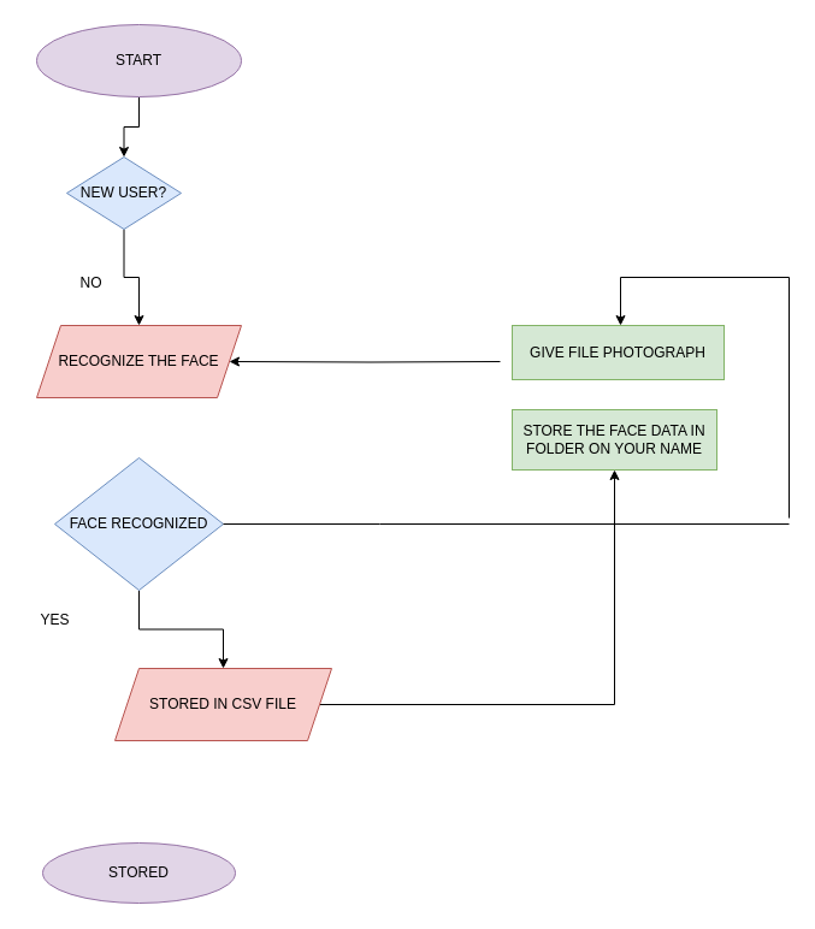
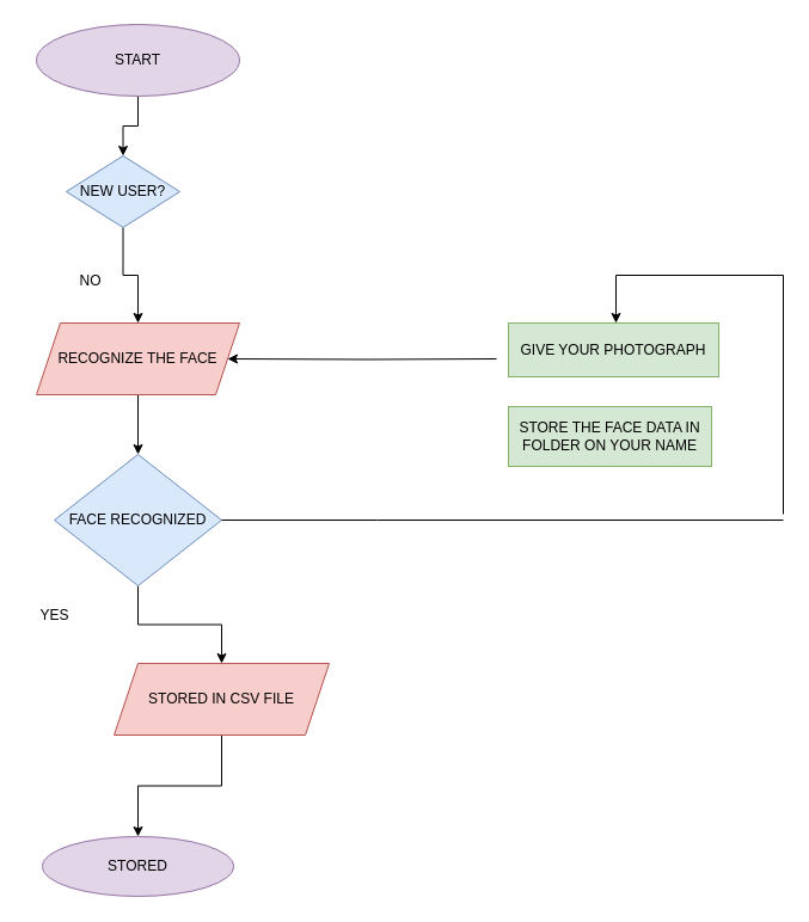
  <mxCell id="0" />
  <mxCell id="1" parent="0" />
  <mxCell id="2" value="" style="edgeStyle=orthogonalEdgeStyle;rounded=0;orthogonalLoop=1;jettySize=auto;html=1;" edge="1" parent="1" source="3" target="5"><mxGeometry relative="1" as="geometry" /></mxCell>
  <mxCell id="3" value="START" style="ellipse;whiteSpace=wrap;html=1;fillColor=#e1d5e7;strokeColor=#9673a6;" vertex="1" parent="1"><mxGeometry x="30" y="20" width="170" height="60" as="geometry" /></mxCell>
  <mxCell id="4" value="" style="edgeStyle=orthogonalEdgeStyle;rounded=0;orthogonalLoop=1;jettySize=auto;html=1;" edge="1" parent="1" source="5" target="7"><mxGeometry relative="1" as="geometry" /></mxCell>
  <mxCell id="5" value="NEW USER?" style="rhombus;whiteSpace=wrap;html=1;fillColor=#dae8fc;strokeColor=#6c8ebf;" vertex="1" parent="1"><mxGeometry x="55" y="130" width="95" height="60" as="geometry" /></mxCell>
+ <mxCell id="6" value="" style="edgeStyle=orthogonalEdgeStyle;rounded=0;orthogonalLoop=1;jettySize=auto;html=1;" edge="1" parent="1" source="7" target="9"><mxGeometry relative="1" as="geometry" /></mxCell>
  <mxCell id="7" value="RECOGNIZE THE FACE" style="shape=parallelogram;perimeter=parallelogramPerimeter;whiteSpace=wrap;html=1;fixedSize=1;fillColor=#f8cecc;strokeColor=#b85450;" vertex="1" parent="1"><mxGeometry x="30" y="270" width="170" height="60" as="geometry" /></mxCell>
  <mxCell id="8" value="" style="edgeStyle=orthogonalEdgeStyle;rounded=0;orthogonalLoop=1;jettySize=auto;html=1;" edge="1" parent="1" source="9" target="11"><mxGeometry relative="1" as="geometry" /></mxCell>
  <mxCell id="9" value="FACE RECOGNIZED" style="rhombus;whiteSpace=wrap;html=1;fillColor=#dae8fc;strokeColor=#6c8ebf;" vertex="1" parent="1"><mxGeometry x="45" y="380" width="140" height="110" as="geometry" /></mxCell>
- <mxCell id="10" value="" style="edgeStyle=orthogonalEdgeStyle;rounded=0;orthogonalLoop=1;jettySize=auto;html=1;" edge="1" parent="1" source="11" target="15"><mxGeometry relative="1" as="geometry" /></mxCell>
+ <mxCell id="10" value="" style="edgeStyle=orthogonalEdgeStyle;rounded=0;orthogonalLoop=1;jettySize=auto;html=1;" edge="1" parent="1" source="11" target="12"><mxGeometry relative="1" as="geometry" /></mxCell>
  <mxCell id="11" value="STORED IN CSV FILE" style="shape=parallelogram;perimeter=parallelogramPerimeter;whiteSpace=wrap;html=1;fixedSize=1;fillColor=#f8cecc;strokeColor=#b85450;" vertex="1" parent="1"><mxGeometry x="95" y="555" width="180" height="60" as="geometry" /></mxCell>
  <mxCell id="12" value="STORED" style="ellipse;whiteSpace=wrap;html=1;fillColor=#e1d5e7;strokeColor=#9673a6;" vertex="1" parent="1"><mxGeometry x="35" y="700" width="160" height="50" as="geometry" /></mxCell>
  <mxCell id="13" style="edgeStyle=orthogonalEdgeStyle;rounded=0;orthogonalLoop=1;jettySize=auto;html=1;entryX=1;entryY=0.5;entryDx=0;entryDy=0;" edge="1" parent="1" target="7"><mxGeometry relative="1" as="geometry"><mxPoint x="415" y="300" as="sourcePoint" /></mxGeometry></mxCell>
- <mxCell id="14" value="GIVE FILE PHOTOGRAPH" style="rounded=0;whiteSpace=wrap;html=1;fillColor=#d5e8d4;strokeColor=#82b366;" vertex="1" parent="1"><mxGeometry x="425" y="270" width="176" height="45" as="geometry" /></mxCell>
+ <mxCell id="14" value="GIVE YOUR PHOTOGRAPH" style="rounded=0;whiteSpace=wrap;html=1;fillColor=#d5e8d4;strokeColor=#82b366;" vertex="1" parent="1"><mxGeometry x="425" y="270" width="176" height="45" as="geometry" /></mxCell>
  <mxCell id="15" value="STORE THE FACE DATA IN FOLDER ON YOUR NAME" style="rounded=0;whiteSpace=wrap;html=1;fillColor=#d5e8d4;strokeColor=#82b366;" vertex="1" parent="1"><mxGeometry x="425" y="340" width="170" height="50" as="geometry" /></mxCell>
  <mxCell id="16" value="NO" style="text;html=1;align=center;verticalAlign=middle;resizable=0;points=[];autosize=1;strokeColor=none;fillColor=none;" vertex="1" parent="1"><mxGeometry x="55" y="220" width="40" height="30" as="geometry" /></mxCell>
  <mxCell id="17" value="YES" style="text;html=1;align=center;verticalAlign=middle;resizable=0;points=[];autosize=1;strokeColor=none;fillColor=none;" vertex="1" parent="1"><mxGeometry x="20" y="500" width="50" height="30" as="geometry" /></mxCell>
  <mxCell id="18" value="" style="endArrow=none;html=1;rounded=0;exitX=1;exitY=0.5;exitDx=0;exitDy=0;" edge="1" parent="1" source="9"><mxGeometry width="50" height="50" relative="1" as="geometry"><mxPoint x="295" y="585" as="sourcePoint" /><mxPoint x="655" y="435" as="targetPoint" /><Array as="points"><mxPoint x="315" y="435" /></Array></mxGeometry></mxCell>
  <mxCell id="19" value="" style="endArrow=none;html=1;rounded=0;" edge="1" parent="1"><mxGeometry width="50" height="50" relative="1" as="geometry"><mxPoint x="655" y="430" as="sourcePoint" /><mxPoint x="655" y="230" as="targetPoint" /></mxGeometry></mxCell>
  <mxCell id="20" value="" style="endArrow=classic;html=1;rounded=0;" edge="1" parent="1"><mxGeometry width="50" height="50" relative="1" as="geometry"><mxPoint x="655" y="230" as="sourcePoint" /><mxPoint x="515" y="270" as="targetPoint" /><Array as="points"><mxPoint x="515" y="230" /></Array></mxGeometry></mxCell>
